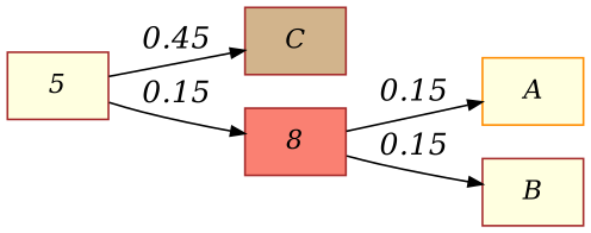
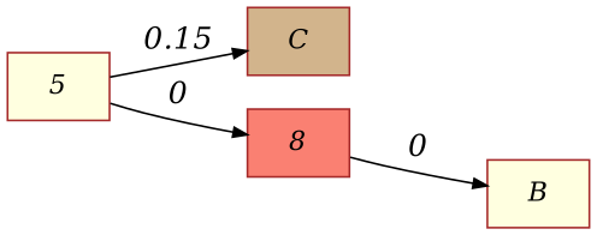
  digraph {
    rankdir=LR
    node [color=brown fillcolor=lightyellow fontname="Times-Italic" shape=rectangle style=filled]
    edge [arrowsize=0.75 fontname="Times-Italic" fontsize=16]
-   n1 [color=darkorange label=A]
    n2 [label=B]
    n3 [fillcolor=tan label=C]
    n4 [fillcolor=salmon label=8]
    n5 [label=5]
-   n4 -> n1 [label=0.15]
-   n4 -> n2 [label=0.15]
-   n5 -> n3 [label=0.45]
-   n5 -> n4 [label=0.15]
+   n4 -> n2 [label=0]
+   n5 -> n3 [label=0.15]
+   n5 -> n4 [label=0]
  }
